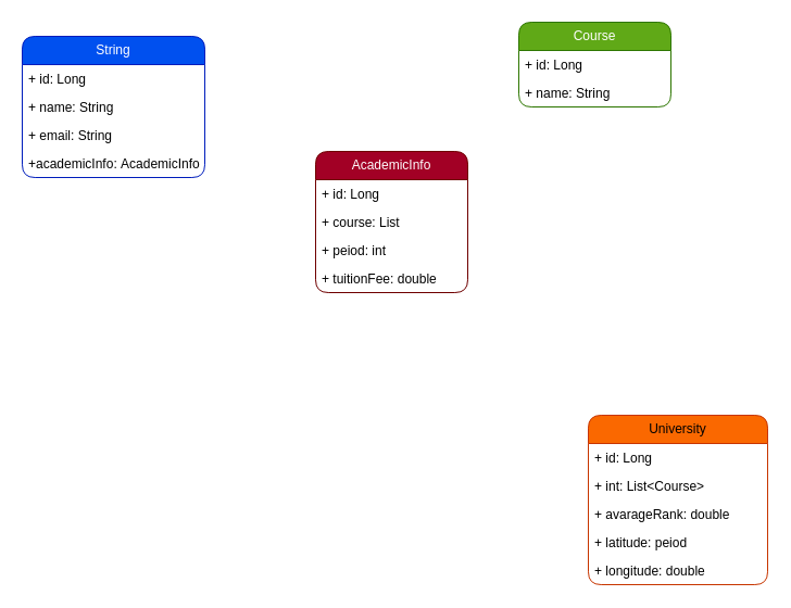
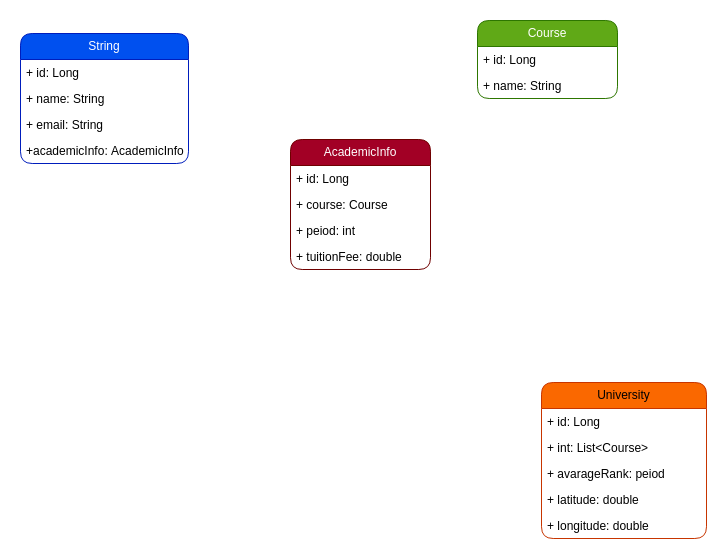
  <mxCell id="0" />
  <mxCell id="1" parent="0" />
  <mxCell id="2" value="String" style="swimlane;fontStyle=0;childLayout=stackLayout;horizontal=1;startSize=26;fillColor=#0050ef;horizontalStack=0;resizeParent=1;resizeParentMax=0;resizeLast=0;collapsible=1;marginBottom=0;whiteSpace=wrap;html=1;rounded=1;fontColor=#ffffff;strokeColor=#001DBC;" parent="1" vertex="1"><mxGeometry x="20" y="33" width="168" height="130" as="geometry"><mxRectangle x="-26" y="-60" width="60" height="26" as="alternateBounds" /></mxGeometry></mxCell>
  <mxCell id="3" value="+ id: Long" style="text;strokeColor=none;fillColor=none;align=left;verticalAlign=top;spacingLeft=4;spacingRight=4;overflow=hidden;rotatable=0;points=[[0,0.5],[1,0.5]];portConstraint=eastwest;whiteSpace=wrap;html=1;rounded=1;" parent="2" vertex="1"><mxGeometry y="26" width="168" height="26" as="geometry" /></mxCell>
  <mxCell id="4" value="+ name: String" style="text;strokeColor=none;fillColor=none;align=left;verticalAlign=top;spacingLeft=4;spacingRight=4;overflow=hidden;rotatable=0;points=[[0,0.5],[1,0.5]];portConstraint=eastwest;whiteSpace=wrap;html=1;rounded=1;" parent="2" vertex="1"><mxGeometry y="52" width="168" height="26" as="geometry" /></mxCell>
  <mxCell id="5" value="+ email: String" style="text;strokeColor=none;fillColor=none;align=left;verticalAlign=top;spacingLeft=4;spacingRight=4;overflow=hidden;rotatable=0;points=[[0,0.5],[1,0.5]];portConstraint=eastwest;whiteSpace=wrap;html=1;rounded=1;" parent="2" vertex="1"><mxGeometry y="78" width="168" height="26" as="geometry" /></mxCell>
  <mxCell id="6" value="+academicInfo:&amp;nbsp;&lt;span style=&quot;text-align: center;&quot;&gt;AcademicInfo&lt;/span&gt;" style="text;strokeColor=none;fillColor=none;align=left;verticalAlign=top;spacingLeft=4;spacingRight=4;overflow=hidden;rotatable=0;points=[[0,0.5],[1,0.5]];portConstraint=eastwest;whiteSpace=wrap;html=1;rounded=1;" vertex="1" parent="2"><mxGeometry y="104" width="168" height="26" as="geometry" /></mxCell>
  <mxCell id="7" value="AcademicInfo" style="swimlane;fontStyle=0;childLayout=stackLayout;horizontal=1;startSize=26;fillColor=#a20025;horizontalStack=0;resizeParent=1;resizeParentMax=0;resizeLast=0;collapsible=1;marginBottom=0;whiteSpace=wrap;html=1;rounded=1;fontColor=#ffffff;strokeColor=#6F0000;" vertex="1" parent="1"><mxGeometry x="290" y="139" width="140" height="130" as="geometry"><mxRectangle x="388" y="-18" width="108" height="26" as="alternateBounds" /></mxGeometry></mxCell>
  <mxCell id="8" value="+ id: Long" style="text;strokeColor=none;fillColor=none;align=left;verticalAlign=top;spacingLeft=4;spacingRight=4;overflow=hidden;rotatable=0;points=[[0,0.5],[1,0.5]];portConstraint=eastwest;whiteSpace=wrap;html=1;rounded=1;" vertex="1" parent="7"><mxGeometry y="26" width="140" height="26" as="geometry" /></mxCell>
- <mxCell id="9" value="+ course: List" style="text;strokeColor=none;fillColor=none;align=left;verticalAlign=top;spacingLeft=4;spacingRight=4;overflow=hidden;rotatable=0;points=[[0,0.5],[1,0.5]];portConstraint=eastwest;whiteSpace=wrap;html=1;rounded=1;" vertex="1" parent="7"><mxGeometry y="52" width="140" height="26" as="geometry" /></mxCell>
+ <mxCell id="9" value="+ course: Course" style="text;strokeColor=none;fillColor=none;align=left;verticalAlign=top;spacingLeft=4;spacingRight=4;overflow=hidden;rotatable=0;points=[[0,0.5],[1,0.5]];portConstraint=eastwest;whiteSpace=wrap;html=1;rounded=1;" vertex="1" parent="7"><mxGeometry y="52" width="140" height="26" as="geometry" /></mxCell>
  <mxCell id="10" value="+ peiod: int" style="text;strokeColor=none;fillColor=none;align=left;verticalAlign=top;spacingLeft=4;spacingRight=4;overflow=hidden;rotatable=0;points=[[0,0.5],[1,0.5]];portConstraint=eastwest;whiteSpace=wrap;html=1;rounded=1;" vertex="1" parent="7"><mxGeometry y="78" width="140" height="26" as="geometry" /></mxCell>
  <mxCell id="11" value="+ tuitionFee: double" style="text;strokeColor=none;fillColor=none;align=left;verticalAlign=top;spacingLeft=4;spacingRight=4;overflow=hidden;rotatable=0;points=[[0,0.5],[1,0.5]];portConstraint=eastwest;whiteSpace=wrap;html=1;rounded=1;" vertex="1" parent="7"><mxGeometry y="104" width="140" height="26" as="geometry" /></mxCell>
  <mxCell id="12" value="Course" style="swimlane;fontStyle=0;childLayout=stackLayout;horizontal=1;startSize=26;fillColor=#60a917;horizontalStack=0;resizeParent=1;resizeParentMax=0;resizeLast=0;collapsible=1;marginBottom=0;whiteSpace=wrap;html=1;rounded=1;fontColor=#ffffff;strokeColor=#2D7600;" vertex="1" parent="1"><mxGeometry x="477" y="20" width="140" height="78" as="geometry"><mxRectangle x="468" y="-210" width="74" height="26" as="alternateBounds" /></mxGeometry></mxCell>
  <mxCell id="13" value="+ id: Long" style="text;strokeColor=none;fillColor=none;align=left;verticalAlign=top;spacingLeft=4;spacingRight=4;overflow=hidden;rotatable=0;points=[[0,0.5],[1,0.5]];portConstraint=eastwest;whiteSpace=wrap;html=1;rounded=1;" vertex="1" parent="12"><mxGeometry y="26" width="140" height="26" as="geometry" /></mxCell>
  <mxCell id="14" value="+ name: String" style="text;strokeColor=none;fillColor=none;align=left;verticalAlign=top;spacingLeft=4;spacingRight=4;overflow=hidden;rotatable=0;points=[[0,0.5],[1,0.5]];portConstraint=eastwest;whiteSpace=wrap;html=1;rounded=1;" vertex="1" parent="12"><mxGeometry y="52" width="140" height="26" as="geometry" /></mxCell>
  <mxCell id="15" value="University" style="swimlane;fontStyle=0;childLayout=stackLayout;horizontal=1;startSize=26;fillColor=#fa6800;horizontalStack=0;resizeParent=1;resizeParentMax=0;resizeLast=0;collapsible=1;marginBottom=0;whiteSpace=wrap;html=1;rounded=1;strokeColor=#C73500;fontColor=#000000;" vertex="1" parent="1"><mxGeometry x="541" y="382" width="165" height="156" as="geometry"><mxRectangle x="388" y="-18" width="108" height="26" as="alternateBounds" /></mxGeometry></mxCell>
  <mxCell id="16" value="+ id: Long" style="text;strokeColor=none;fillColor=none;align=left;verticalAlign=top;spacingLeft=4;spacingRight=4;overflow=hidden;rotatable=0;points=[[0,0.5],[1,0.5]];portConstraint=eastwest;whiteSpace=wrap;html=1;rounded=1;" vertex="1" parent="15"><mxGeometry y="26" width="165" height="26" as="geometry" /></mxCell>
  <mxCell id="17" value="+ int: List&amp;lt;Course&amp;gt;" style="text;strokeColor=none;fillColor=none;align=left;verticalAlign=top;spacingLeft=4;spacingRight=4;overflow=hidden;rotatable=0;points=[[0,0.5],[1,0.5]];portConstraint=eastwest;whiteSpace=wrap;html=1;rounded=1;" vertex="1" parent="15"><mxGeometry y="52" width="165" height="26" as="geometry" /></mxCell>
- <mxCell id="18" value="+ avarageRank: double" style="text;strokeColor=none;fillColor=none;align=left;verticalAlign=top;spacingLeft=4;spacingRight=4;overflow=hidden;rotatable=0;points=[[0,0.5],[1,0.5]];portConstraint=eastwest;whiteSpace=wrap;html=1;rounded=1;" vertex="1" parent="15"><mxGeometry y="78" width="165" height="26" as="geometry" /></mxCell>
- <mxCell id="19" value="+ latitude: peiod" style="text;strokeColor=none;fillColor=none;align=left;verticalAlign=top;spacingLeft=4;spacingRight=4;overflow=hidden;rotatable=0;points=[[0,0.5],[1,0.5]];portConstraint=eastwest;whiteSpace=wrap;html=1;rounded=1;" vertex="1" parent="15"><mxGeometry y="104" width="165" height="26" as="geometry" /></mxCell>
+ <mxCell id="18" value="+ avarageRank: peiod" style="text;strokeColor=none;fillColor=none;align=left;verticalAlign=top;spacingLeft=4;spacingRight=4;overflow=hidden;rotatable=0;points=[[0,0.5],[1,0.5]];portConstraint=eastwest;whiteSpace=wrap;html=1;rounded=1;" vertex="1" parent="15"><mxGeometry y="78" width="165" height="26" as="geometry" /></mxCell>
+ <mxCell id="19" value="+ latitude: double" style="text;strokeColor=none;fillColor=none;align=left;verticalAlign=top;spacingLeft=4;spacingRight=4;overflow=hidden;rotatable=0;points=[[0,0.5],[1,0.5]];portConstraint=eastwest;whiteSpace=wrap;html=1;rounded=1;" vertex="1" parent="15"><mxGeometry y="104" width="165" height="26" as="geometry" /></mxCell>
  <mxCell id="20" value="+ longitude: double" style="text;strokeColor=none;fillColor=none;align=left;verticalAlign=top;spacingLeft=4;spacingRight=4;overflow=hidden;rotatable=0;points=[[0,0.5],[1,0.5]];portConstraint=eastwest;whiteSpace=wrap;html=1;rounded=1;" vertex="1" parent="15"><mxGeometry y="130" width="165" height="26" as="geometry" /></mxCell>
